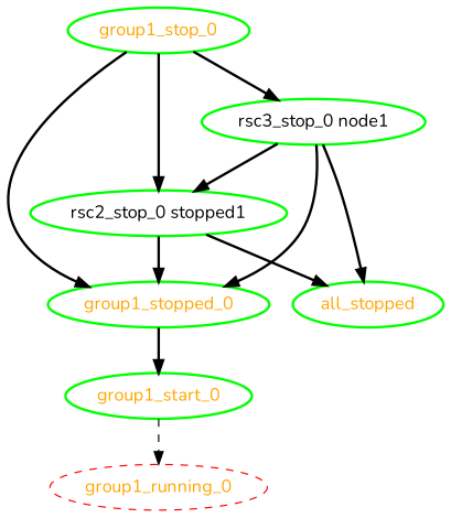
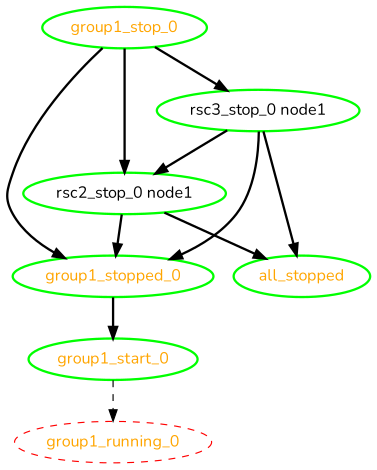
  digraph {
    fontname=Nunito
    node [color=green fontcolor=orange fontname=Nunito style=bold]
    edge [fontname=Nunito style=bold]
    group1_running_0 [color=red style=dashed]
    group1_start_0
    group1_stop_0
    group1_stopped_0
-   "rsc2_stop_0 node1" [fontcolor=black label="rsc2_stop_0 stopped1"]
+   "rsc2_stop_0 node1" [fontcolor=black]
    "rsc3_stop_0 node1" [fontcolor=black]
    all_stopped
    group1_start_0 -> group1_running_0 [style=dashed]
    group1_stop_0 -> group1_stopped_0
    group1_stop_0 -> "rsc2_stop_0 node1"
    group1_stop_0 -> "rsc3_stop_0 node1"
    group1_stopped_0 -> group1_start_0
    "rsc2_stop_0 node1" -> group1_stopped_0
    "rsc2_stop_0 node1" -> all_stopped
    "rsc3_stop_0 node1" -> group1_stopped_0
    "rsc3_stop_0 node1" -> "rsc2_stop_0 node1"
    "rsc3_stop_0 node1" -> all_stopped
  }
